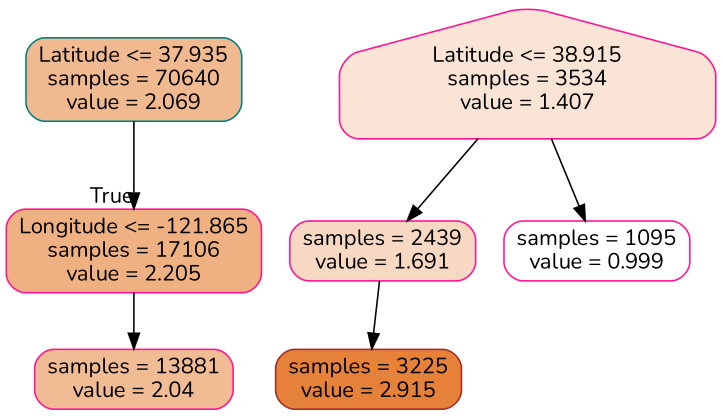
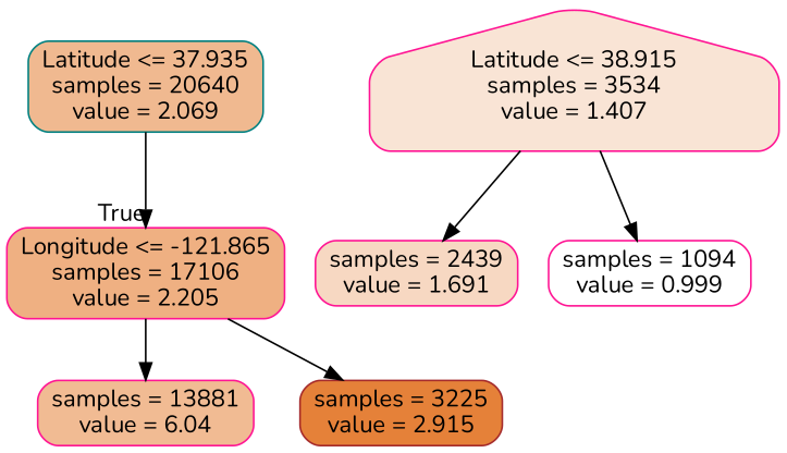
  digraph {
    fontname=Nunito
    node [color=deeppink fontname=Nunito shape=box style="filled, rounded"]
    edge [fontname=Nunito]
-   n1 [color=teal fillcolor="#f0b990" label="Latitude <= 37.935\nsamples = 70640\nvalue = 2.069"]
+   n1 [color=teal fillcolor="#f0b990" label="Latitude <= 37.935\nsamples = 20640\nvalue = 2.069"]
    n2 [fillcolor="#efb082" label="Longitude <= -121.865\nsamples = 17106\nvalue = 2.205"]
    n3 [color=brown fillcolor="#e58139" label="samples = 3225\nvalue = 2.915"]
-   n4 [fillcolor="#f1bb93" label="samples = 13881\nvalue = 2.04"]
+   n4 [fillcolor="#f1bb93" label="samples = 13881\nvalue = 6.04"]
    n5 [fillcolor="#f9e4d5" label="Latitude <= 38.915\nsamples = 3534\nvalue = 1.407" shape=house]
    n6 [fillcolor="#f7d8c2" label="samples = 2439\nvalue = 1.691"]
-   n7 [fillcolor="#ffffff" label="samples = 1095\nvalue = 0.999"]
+   n7 [fillcolor="#ffffff" label="samples = 1094\nvalue = 0.999"]
    n1 -> n2 [headlabel=True labelangle=45 labeldistance=2.5]
-   n6 -> n3
+   n2 -> n3
    n2 -> n4
    n5 -> n6
    n5 -> n7
  }
